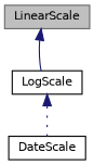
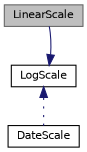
  digraph {
    node [color=black fillcolor=white fontname=Helvetica fontsize=10 shape=record style=filled]
    edge [color=midnightblue dir=back fontname=Helvetica fontsize=10 labelfontname=Helvetica labelfontsize=10]
    n1 [color=gray40 fillcolor=grey75 fontcolor=black height=0.2 label=LinearScale width=0.4]
    n2 [height=0.2 label=LogScale width=0.4]
    n3 [height=0.2 label=DateScale width=0.4]
-   n1 -> n2 [style=solid]
+   n2 -> n1 [style=solid]
    n2 -> n3 [style=dotted]
  }
